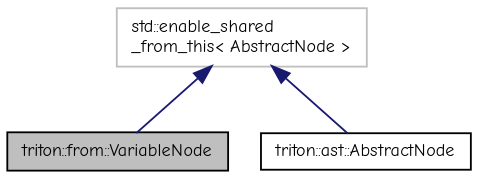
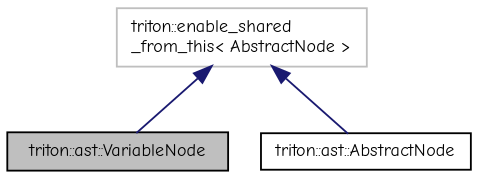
  digraph {
    fontname="Comic Neue"
    node [color=black fillcolor=white fontname="Comic Neue" fontsize=10 shape=record style=filled]
    edge [color=midnightblue dir=back fontname="Comic Neue" fontsize=10 labelfontname=Helvetica labelfontsize=10 style=solid]
-   n1 [fillcolor=grey75 fontcolor=black height=0.2 label="triton::from::VariableNode" width=0.4]
+   n1 [fillcolor=grey75 fontcolor=black height=0.2 label="triton::ast::VariableNode" width=0.4]
    n2 [height=0.2 label="triton::ast::AbstractNode" width=0.4]
-   n3 [color=grey75 height=0.2 label="std::enable_shared\l_from_this\< AbstractNode \>" width=0.4]
+   n3 [color=grey75 height=0.2 label="triton::enable_shared\l_from_this\< AbstractNode \>" width=0.4]
    n3 -> n1
    n3 -> n2
  }
